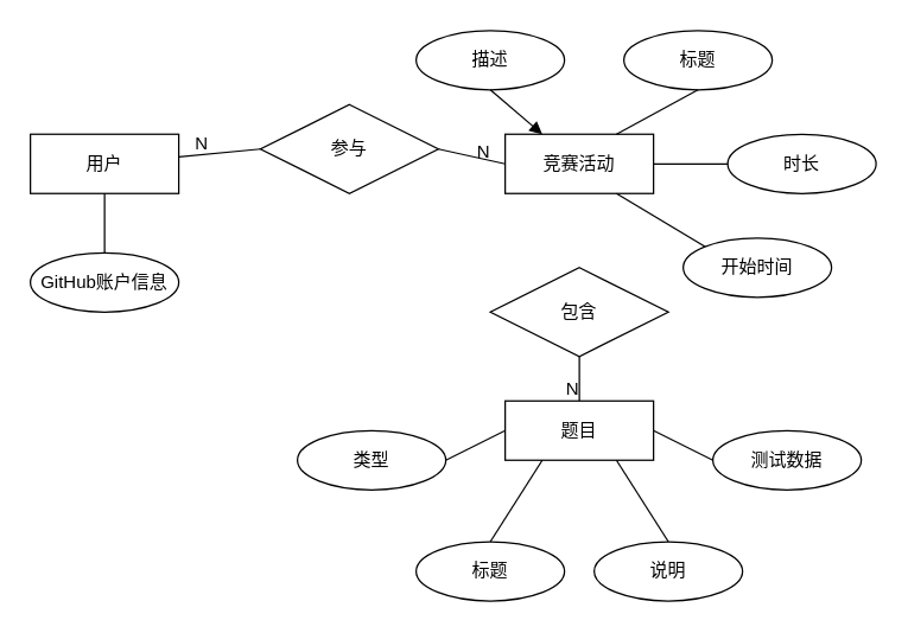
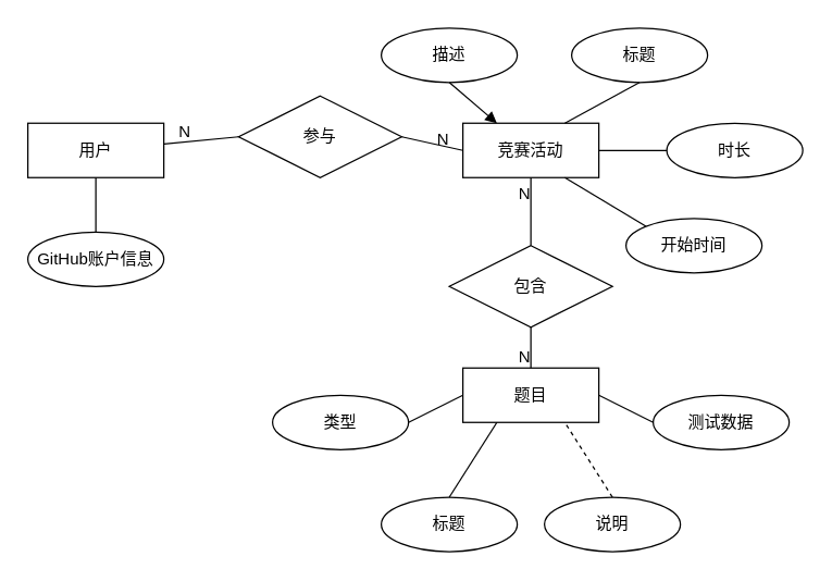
  <mxCell id="0" />
  <mxCell id="1" parent="0" />
  <mxCell id="2" value="用户" style="whiteSpace=wrap;html=1;align=center;" vertex="1" parent="1"><mxGeometry x="20" y="90" width="100" height="40" as="geometry" /></mxCell>
  <mxCell id="3" value="GitHub账户信息" style="ellipse;whiteSpace=wrap;html=1;align=center;" vertex="1" parent="1"><mxGeometry x="20" y="170" width="100" height="40" as="geometry" /></mxCell>
  <mxCell id="4" value="" style="endArrow=none;html=1;rounded=0;exitX=0.5;exitY=1;exitDx=0;exitDy=0;entryX=0.5;entryY=0;entryDx=0;entryDy=0;" edge="1" parent="1" source="2" target="3"><mxGeometry relative="1" as="geometry"><mxPoint x="150" y="150" as="sourcePoint" /><mxPoint x="310" y="150" as="targetPoint" /></mxGeometry></mxCell>
  <mxCell id="5" value="参与" style="shape=rhombus;perimeter=rhombusPerimeter;whiteSpace=wrap;html=1;align=center;" vertex="1" parent="1"><mxGeometry x="175" y="70" width="120" height="60" as="geometry" /></mxCell>
  <mxCell id="6" value="竞赛活动" style="whiteSpace=wrap;html=1;align=center;" vertex="1" parent="1"><mxGeometry x="340" y="90" width="100" height="40" as="geometry" /></mxCell>
  <mxCell id="7" value="" style="endArrow=none;html=1;rounded=0;exitX=1;exitY=0.5;exitDx=0;exitDy=0;entryX=0;entryY=0.5;entryDx=0;entryDy=0;" edge="1" parent="1" source="5" target="6"><mxGeometry relative="1" as="geometry"><mxPoint x="280" y="240" as="sourcePoint" /><mxPoint x="440" y="240" as="targetPoint" /></mxGeometry></mxCell>
  <mxCell id="8" value="N" style="resizable=0;html=1;align=right;verticalAlign=bottom;" connectable="0" vertex="1" parent="7"><mxGeometry x="1" relative="1" as="geometry"><mxPoint x="-10" as="offset" /></mxGeometry></mxCell>
  <mxCell id="9" value="" style="endArrow=none;html=1;rounded=0;exitX=0;exitY=0.5;exitDx=0;exitDy=0;" edge="1" parent="1" source="5" target="2"><mxGeometry relative="1" as="geometry"><mxPoint x="190" y="200" as="sourcePoint" /><mxPoint x="350" y="200" as="targetPoint" /></mxGeometry></mxCell>
  <mxCell id="10" value="N" style="resizable=0;html=1;align=right;verticalAlign=bottom;" connectable="0" vertex="1" parent="9"><mxGeometry x="1" relative="1" as="geometry"><mxPoint x="20" as="offset" /></mxGeometry></mxCell>
  <mxCell id="11" value="描述" style="ellipse;whiteSpace=wrap;html=1;align=center;" vertex="1" parent="1"><mxGeometry x="280" y="20" width="100" height="40" as="geometry" /></mxCell>
  <mxCell id="12" value="时长" style="ellipse;whiteSpace=wrap;html=1;align=center;" vertex="1" parent="1"><mxGeometry x="490" y="90" width="100" height="40" as="geometry" /></mxCell>
  <mxCell id="13" value="标题" style="ellipse;whiteSpace=wrap;html=1;align=center;" vertex="1" parent="1"><mxGeometry x="420" y="20" width="100" height="40" as="geometry" /></mxCell>
  <mxCell id="14" value="" style="endArrow=none;html=1;rounded=0;exitX=0;exitY=0.5;exitDx=0;exitDy=0;entryX=1;entryY=0.5;entryDx=0;entryDy=0;" edge="1" parent="1" source="12" target="6"><mxGeometry relative="1" as="geometry"><mxPoint x="420" y="220" as="sourcePoint" /><mxPoint x="580" y="220" as="targetPoint" /></mxGeometry></mxCell>
  <mxCell id="15" value="" style="endArrow=none;html=1;rounded=0;exitX=0.5;exitY=1;exitDx=0;exitDy=0;entryX=0.75;entryY=0;entryDx=0;entryDy=0;" edge="1" parent="1" source="13" target="6"><mxGeometry relative="1" as="geometry"><mxPoint x="430" y="230" as="sourcePoint" /><mxPoint x="590" y="230" as="targetPoint" /></mxGeometry></mxCell>
  <mxCell id="16" value="" style="endArrow=block;html=1;rounded=0;exitX=0.5;exitY=1;exitDx=0;exitDy=0;entryX=0.25;entryY=0;entryDx=0;entryDy=0;" edge="1" parent="1" source="11" target="6"><mxGeometry relative="1" as="geometry"><mxPoint x="440" y="240" as="sourcePoint" /><mxPoint x="600" y="240" as="targetPoint" /></mxGeometry></mxCell>
  <mxCell id="17" value="题目" style="whiteSpace=wrap;html=1;align=center;" vertex="1" parent="1"><mxGeometry x="340" y="270" width="100" height="40" as="geometry" /></mxCell>
  <mxCell id="18" value="包含" style="shape=rhombus;perimeter=rhombusPerimeter;whiteSpace=wrap;html=1;align=center;" vertex="1" parent="1"><mxGeometry x="330" y="180" width="120" height="60" as="geometry" /></mxCell>
  <mxCell id="19" value="" style="endArrow=none;html=1;rounded=0;exitX=0.5;exitY=1;exitDx=0;exitDy=0;entryX=0.5;entryY=0;entryDx=0;entryDy=0;" edge="1" parent="1" source="18" target="17"><mxGeometry relative="1" as="geometry"><mxPoint x="530" y="260" as="sourcePoint" /><mxPoint x="690" y="260" as="targetPoint" /></mxGeometry></mxCell>
  <mxCell id="20" value="N" style="resizable=0;html=1;align=right;verticalAlign=bottom;" connectable="0" vertex="1" parent="19"><mxGeometry x="1" relative="1" as="geometry" /></mxCell>
+ <mxCell id="21" value="" style="endArrow=none;html=1;rounded=0;exitX=0.5;exitY=0;exitDx=0;exitDy=0;entryX=0.5;entryY=1;entryDx=0;entryDy=0;" edge="1" parent="1" source="18" target="6"><mxGeometry relative="1" as="geometry"><mxPoint x="470" y="180" as="sourcePoint" /><mxPoint x="630" y="180" as="targetPoint" /></mxGeometry></mxCell>
+ <mxCell id="22" value="N" style="resizable=0;html=1;align=right;verticalAlign=bottom;" connectable="0" vertex="1" parent="21"><mxGeometry x="1" relative="1" as="geometry"><mxPoint y="20" as="offset" /></mxGeometry></mxCell>
  <mxCell id="23" value="类型" style="ellipse;whiteSpace=wrap;html=1;align=center;" vertex="1" parent="1"><mxGeometry x="200" y="290" width="100" height="40" as="geometry" /></mxCell>
  <mxCell id="24" value="标题" style="ellipse;whiteSpace=wrap;html=1;align=center;" vertex="1" parent="1"><mxGeometry x="280" y="365" width="100" height="40" as="geometry" /></mxCell>
  <mxCell id="25" value="说明" style="ellipse;whiteSpace=wrap;html=1;align=center;" vertex="1" parent="1"><mxGeometry x="400" y="365" width="100" height="40" as="geometry" /></mxCell>
  <mxCell id="26" value="" style="endArrow=none;html=1;rounded=0;exitX=0;exitY=0.5;exitDx=0;exitDy=0;entryX=1;entryY=0.5;entryDx=0;entryDy=0;" edge="1" parent="1" source="17" target="23"><mxGeometry relative="1" as="geometry"><mxPoint x="460" y="350" as="sourcePoint" /><mxPoint x="620" y="350" as="targetPoint" /></mxGeometry></mxCell>
  <mxCell id="27" value="" style="endArrow=none;html=1;rounded=0;exitX=0.25;exitY=1;exitDx=0;exitDy=0;entryX=0.5;entryY=0;entryDx=0;entryDy=0;" edge="1" parent="1" source="17" target="24"><mxGeometry relative="1" as="geometry"><mxPoint x="350" y="320" as="sourcePoint" /><mxPoint x="310" y="320" as="targetPoint" /></mxGeometry></mxCell>
- <mxCell id="28" value="" style="endArrow=none;html=1;rounded=0;exitX=0.5;exitY=0;exitDx=0;exitDy=0;entryX=0.75;entryY=1;entryDx=0;entryDy=0;" edge="1" parent="1" source="25" target="17"><mxGeometry relative="1" as="geometry"><mxPoint x="440" y="340" as="sourcePoint" /><mxPoint x="400" y="340" as="targetPoint" /></mxGeometry></mxCell>
+ <mxCell id="28" value="" style="endArrow=none;html=1;rounded=0;exitX=0.5;exitY=0;exitDx=0;exitDy=0;entryX=0.75;entryY=1;entryDx=0;entryDy=0;dashed=1;" edge="1" parent="1" source="25" target="17"><mxGeometry relative="1" as="geometry"><mxPoint x="440" y="340" as="sourcePoint" /><mxPoint x="400" y="340" as="targetPoint" /></mxGeometry></mxCell>
  <mxCell id="29" value="测试数据" style="ellipse;whiteSpace=wrap;html=1;align=center;" vertex="1" parent="1"><mxGeometry x="480" y="290" width="100" height="40" as="geometry" /></mxCell>
  <mxCell id="30" value="" style="endArrow=none;html=1;rounded=0;exitX=0;exitY=0.5;exitDx=0;exitDy=0;entryX=1;entryY=0.5;entryDx=0;entryDy=0;" edge="1" parent="1" source="29" target="17"><mxGeometry relative="1" as="geometry"><mxPoint x="350" y="320" as="sourcePoint" /><mxPoint x="310" y="320" as="targetPoint" /></mxGeometry></mxCell>
  <mxCell id="31" value="开始时间" style="ellipse;whiteSpace=wrap;html=1;align=center;" vertex="1" parent="1"><mxGeometry x="460" y="160" width="100" height="40" as="geometry" /></mxCell>
  <mxCell id="32" value="" style="endArrow=none;html=1;rounded=0;exitX=0.75;exitY=1;exitDx=0;exitDy=0;entryX=0;entryY=0;entryDx=0;entryDy=0;" edge="1" parent="1" source="6" target="31"><mxGeometry relative="1" as="geometry"><mxPoint x="100" y="250" as="sourcePoint" /><mxPoint x="260" y="250" as="targetPoint" /></mxGeometry></mxCell>
